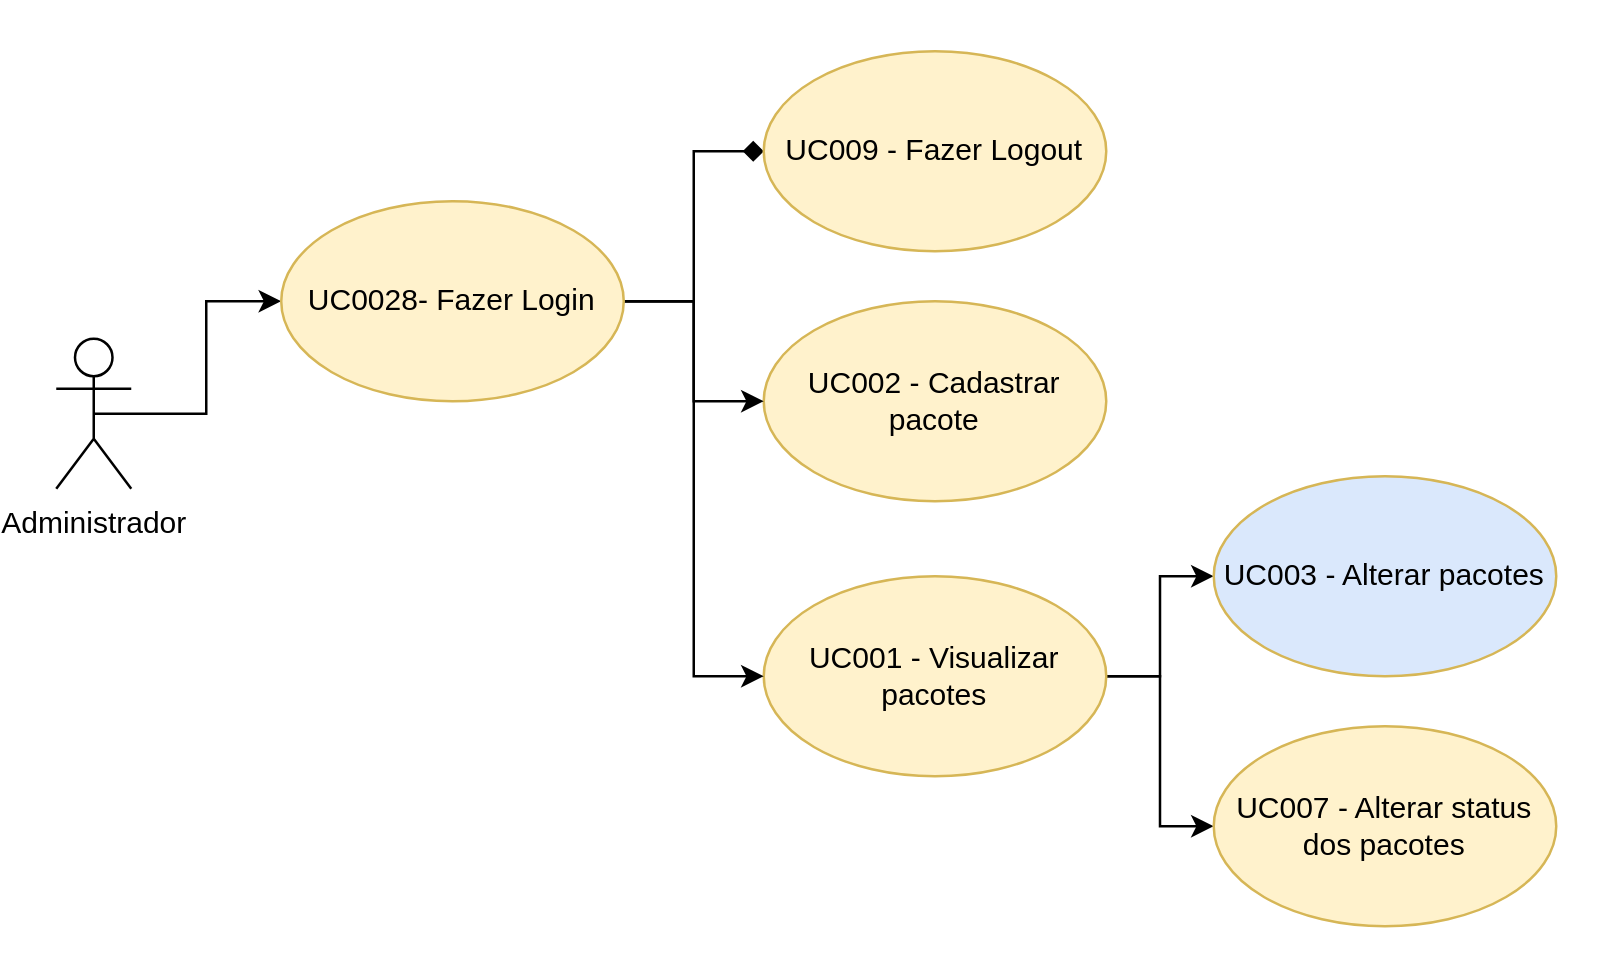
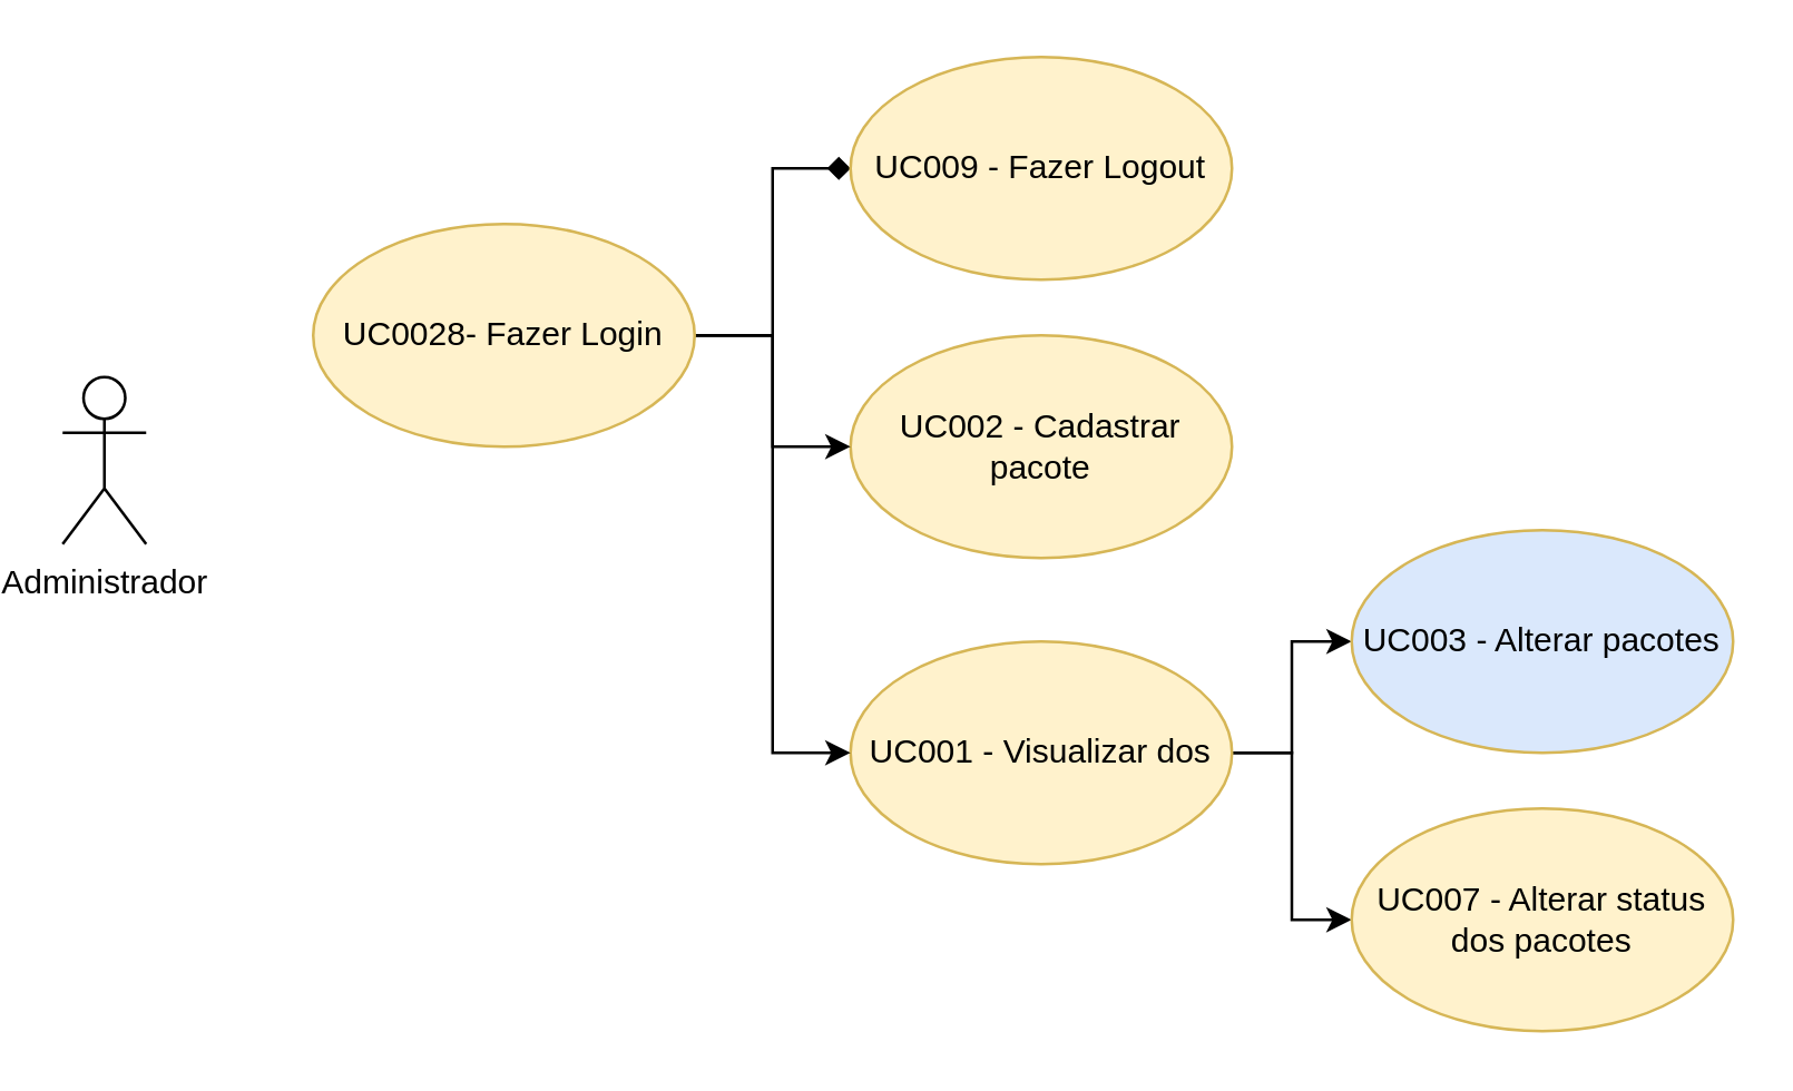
  <mxCell id="0" />
  <mxCell id="1" parent="0" />
- <mxCell id="2" style="edgeStyle=orthogonalEdgeStyle;rounded=0;orthogonalLoop=1;jettySize=auto;html=1;exitX=0.5;exitY=0.5;exitDx=0;exitDy=0;exitPerimeter=0;entryX=0;entryY=0.5;entryDx=0;entryDy=0;" edge="1" parent="1" source="3" target="13"><mxGeometry relative="1" as="geometry" /></mxCell>
  <mxCell id="3" value="Administrador" style="shape=umlActor;verticalLabelPosition=bottom;labelBackgroundColor=#ffffff;verticalAlign=top;html=1;outlineConnect=0;" vertex="1" parent="1"><mxGeometry x="20" y="135" width="30" height="60" as="geometry" /></mxCell>
  <mxCell id="4" style="edgeStyle=orthogonalEdgeStyle;rounded=0;orthogonalLoop=1;jettySize=auto;html=1;exitX=1;exitY=0.5;exitDx=0;exitDy=0;entryX=0;entryY=0.5;entryDx=0;entryDy=0;" edge="1" parent="1" source="6" target="8"><mxGeometry relative="1" as="geometry" /></mxCell>
  <mxCell id="5" style="edgeStyle=orthogonalEdgeStyle;rounded=0;orthogonalLoop=1;jettySize=auto;html=1;exitX=1;exitY=0.5;exitDx=0;exitDy=0;entryX=0;entryY=0.5;entryDx=0;entryDy=0;" edge="1" parent="1" source="6" target="9"><mxGeometry relative="1" as="geometry" /></mxCell>
- <mxCell id="6" value="UC001 - Visualizar pacotes" style="ellipse;whiteSpace=wrap;html=1;fillColor=#fff2cc;strokeColor=#d6b656;" vertex="1" parent="1"><mxGeometry x="303" y="230" width="137" height="80" as="geometry" /></mxCell>
+ <mxCell id="6" value="UC001 - Visualizar dos" style="ellipse;whiteSpace=wrap;html=1;fillColor=#fff2cc;strokeColor=#d6b656;" vertex="1" parent="1"><mxGeometry x="303" y="230" width="137" height="80" as="geometry" /></mxCell>
  <mxCell id="7" value="UC002 - Cadastrar pacote" style="ellipse;whiteSpace=wrap;html=1;fillColor=#fff2cc;strokeColor=#d6b656;" vertex="1" parent="1"><mxGeometry x="303" y="120" width="137" height="80" as="geometry" /></mxCell>
  <mxCell id="8" value="UC003 - Alterar pacotes" style="ellipse;whiteSpace=wrap;html=1;fillColor=#dae8fc;strokeColor=#d6b656;" vertex="1" parent="1"><mxGeometry x="483" y="190" width="137" height="80" as="geometry" /></mxCell>
  <mxCell id="9" value="UC007 - Alterar status dos pacotes" style="ellipse;whiteSpace=wrap;html=1;fillColor=#fff2cc;strokeColor=#d6b656;" vertex="1" parent="1"><mxGeometry x="483" y="290" width="137" height="80" as="geometry" /></mxCell>
  <mxCell id="10" style="edgeStyle=orthogonalEdgeStyle;rounded=0;orthogonalLoop=1;jettySize=auto;html=1;exitX=1;exitY=0.5;exitDx=0;exitDy=0;" edge="1" parent="1" source="13" target="7"><mxGeometry relative="1" as="geometry" /></mxCell>
  <mxCell id="11" style="edgeStyle=orthogonalEdgeStyle;rounded=0;orthogonalLoop=1;jettySize=auto;html=1;exitX=1;exitY=0.5;exitDx=0;exitDy=0;entryX=0;entryY=0.5;entryDx=0;entryDy=0;" edge="1" parent="1" source="13" target="6"><mxGeometry relative="1" as="geometry" /></mxCell>
  <mxCell id="12" style="edgeStyle=orthogonalEdgeStyle;rounded=0;orthogonalLoop=1;jettySize=auto;html=1;exitX=1;exitY=0.5;exitDx=0;exitDy=0;entryX=0;entryY=0.5;entryDx=0;entryDy=0;endArrow=diamond;" edge="1" parent="1" source="13" target="14"><mxGeometry relative="1" as="geometry" /></mxCell>
  <mxCell id="13" value="UC0028- Fazer Login" style="ellipse;whiteSpace=wrap;html=1;fillColor=#fff2cc;strokeColor=#d6b656;" vertex="1" parent="1"><mxGeometry x="110" y="80" width="137" height="80" as="geometry" /></mxCell>
  <mxCell id="14" value="UC009 - Fazer Logout" style="ellipse;whiteSpace=wrap;html=1;fillColor=#fff2cc;strokeColor=#d6b656;" vertex="1" parent="1"><mxGeometry x="303" y="20" width="137" height="80" as="geometry" /></mxCell>
